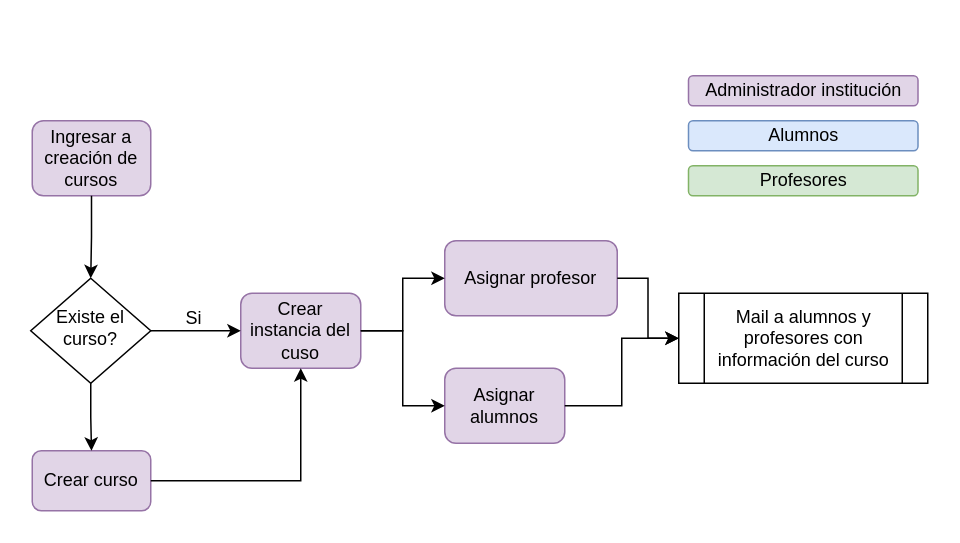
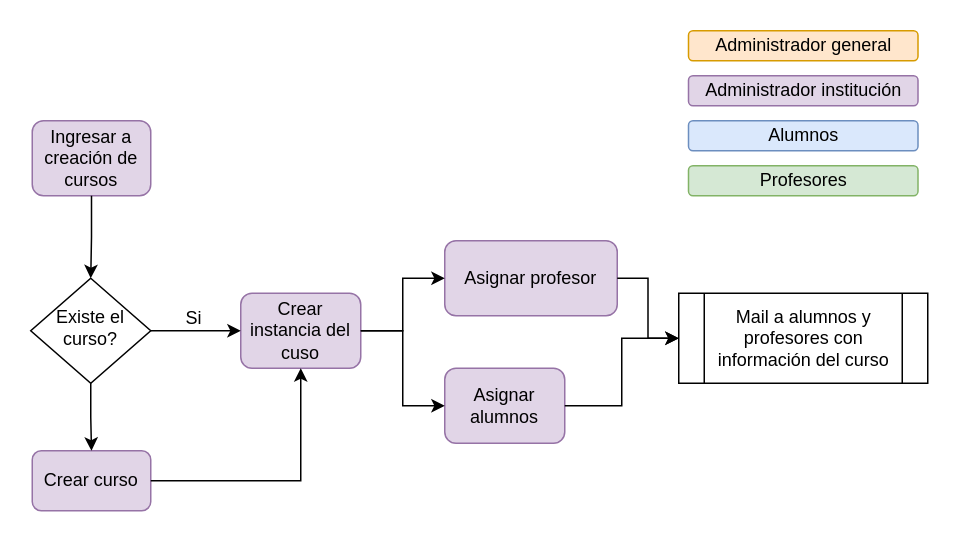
  <mxCell id="0" />
  <mxCell id="1" parent="0" />
  <mxCell id="2" value="Ingresar a creación de cursos" style="rounded=1;whiteSpace=wrap;html=1;fontSize=12;glass=0;strokeWidth=1;shadow=0;fillColor=#e1d5e7;strokeColor=#9673a6;" vertex="1" parent="1"><mxGeometry x="21" y="80" width="79" height="50" as="geometry" /></mxCell>
  <mxCell id="3" value="Existe el curso?" style="rhombus;whiteSpace=wrap;html=1;shadow=0;fontFamily=Helvetica;fontSize=12;align=center;strokeWidth=1;spacing=6;spacingTop=-4;" vertex="1" parent="1"><mxGeometry x="20" y="185" width="80" height="70" as="geometry" /></mxCell>
  <mxCell id="4" value="Crear curso" style="rounded=1;whiteSpace=wrap;html=1;fontSize=12;glass=0;strokeWidth=1;shadow=0;fillColor=#e1d5e7;strokeColor=#9673a6;" vertex="1" parent="1"><mxGeometry x="21" y="300" width="79" height="40" as="geometry" /></mxCell>
  <mxCell id="5" value="Crear instancia del cuso" style="rounded=1;whiteSpace=wrap;html=1;fontSize=12;glass=0;strokeWidth=1;shadow=0;fillColor=#e1d5e7;strokeColor=#9673a6;" vertex="1" parent="1"><mxGeometry x="160" y="195" width="80" height="50" as="geometry" /></mxCell>
  <mxCell id="6" value="" style="endArrow=classic;html=1;rounded=0;exitX=0.5;exitY=1;exitDx=0;exitDy=0;entryX=0.5;entryY=0;entryDx=0;entryDy=0;edgeStyle=orthogonalEdgeStyle;" edge="1" parent="1" source="2" target="3"><mxGeometry width="50" height="50" relative="1" as="geometry"><mxPoint x="340" y="260" as="sourcePoint" /><mxPoint x="390" y="210" as="targetPoint" /></mxGeometry></mxCell>
  <mxCell id="7" value="" style="endArrow=classic;html=1;rounded=0;edgeStyle=orthogonalEdgeStyle;entryX=0.5;entryY=1;entryDx=0;entryDy=0;exitX=1;exitY=0.5;exitDx=0;exitDy=0;" edge="1" parent="1" source="4" target="5"><mxGeometry width="50" height="50" relative="1" as="geometry"><mxPoint x="200" y="345" as="sourcePoint" /><mxPoint x="250" y="295" as="targetPoint" /></mxGeometry></mxCell>
  <mxCell id="8" value="Si" style="text;html=1;strokeColor=none;fillColor=none;align=center;verticalAlign=middle;whiteSpace=wrap;rounded=0;" vertex="1" parent="1"><mxGeometry x="119" y="197" width="20" height="30" as="geometry" /></mxCell>
  <mxCell id="9" value="" style="endArrow=classic;html=1;rounded=0;exitX=1;exitY=0.5;exitDx=0;exitDy=0;edgeStyle=orthogonalEdgeStyle;" edge="1" parent="1" source="3"><mxGeometry width="50" height="50" relative="1" as="geometry"><mxPoint x="250" y="230" as="sourcePoint" /><mxPoint x="160" y="220" as="targetPoint" /></mxGeometry></mxCell>
  <mxCell id="10" value="" style="endArrow=classic;html=1;rounded=0;exitX=0.5;exitY=1;exitDx=0;exitDy=0;entryX=0.5;entryY=0;entryDx=0;entryDy=0;edgeStyle=orthogonalEdgeStyle;" edge="1" parent="1" source="3" target="4"><mxGeometry width="50" height="50" relative="1" as="geometry"><mxPoint x="71" y="140" as="sourcePoint" /><mxPoint x="70" y="190" as="targetPoint" /></mxGeometry></mxCell>
  <mxCell id="11" value="Mail a alumnos y profesores con información del curso" style="shape=process;whiteSpace=wrap;html=1;backgroundOutline=1;" vertex="1" parent="1"><mxGeometry x="452" y="195" width="166" height="60" as="geometry" /></mxCell>
+ <mxCell id="12" value="Administrador general" style="rounded=1;whiteSpace=wrap;html=1;fontSize=12;glass=0;strokeWidth=1;shadow=0;fillColor=#ffe6cc;strokeColor=#d79b00;" vertex="1" parent="1"><mxGeometry x="458.5" y="20" width="153" height="20" as="geometry" /></mxCell>
  <mxCell id="13" value="Administrador institución" style="rounded=1;whiteSpace=wrap;html=1;fontSize=12;glass=0;strokeWidth=1;shadow=0;fillColor=#e1d5e7;strokeColor=#9673a6;" vertex="1" parent="1"><mxGeometry x="458.5" y="50" width="153" height="20" as="geometry" /></mxCell>
  <mxCell id="14" value="Alumnos" style="rounded=1;whiteSpace=wrap;html=1;fontSize=12;glass=0;strokeWidth=1;shadow=0;fillColor=#dae8fc;strokeColor=#6c8ebf;" vertex="1" parent="1"><mxGeometry x="458.5" y="80" width="153" height="20" as="geometry" /></mxCell>
  <mxCell id="15" value="Profesores" style="rounded=1;whiteSpace=wrap;html=1;fontSize=12;glass=0;strokeWidth=1;shadow=0;fillColor=#d5e8d4;strokeColor=#82b366;" vertex="1" parent="1"><mxGeometry x="458.5" y="110" width="153" height="20" as="geometry" /></mxCell>
  <mxCell id="16" value="Asignar profesor" style="rounded=1;whiteSpace=wrap;html=1;fontSize=12;glass=0;strokeWidth=1;shadow=0;fillColor=#e1d5e7;strokeColor=#9673a6;" vertex="1" parent="1"><mxGeometry x="296" y="160" width="115" height="50" as="geometry" /></mxCell>
  <mxCell id="17" value="" style="endArrow=classic;html=1;rounded=0;edgeStyle=orthogonalEdgeStyle;entryX=0;entryY=0.5;entryDx=0;entryDy=0;exitX=1;exitY=0.5;exitDx=0;exitDy=0;" edge="1" parent="1" source="5" target="16"><mxGeometry width="50" height="50" relative="1" as="geometry"><mxPoint x="206" y="127.5" as="sourcePoint" /><mxPoint x="306" y="52.5" as="targetPoint" /></mxGeometry></mxCell>
  <mxCell id="18" value="Asignar alumnos" style="rounded=1;whiteSpace=wrap;html=1;fontSize=12;glass=0;strokeWidth=1;shadow=0;fillColor=#e1d5e7;strokeColor=#9673a6;" vertex="1" parent="1"><mxGeometry x="296" y="245" width="80" height="50" as="geometry" /></mxCell>
  <mxCell id="19" value="" style="endArrow=classic;html=1;rounded=0;edgeStyle=orthogonalEdgeStyle;entryX=0;entryY=0.5;entryDx=0;entryDy=0;exitX=1;exitY=0.5;exitDx=0;exitDy=0;" edge="1" parent="1" source="5" target="18"><mxGeometry width="50" height="50" relative="1" as="geometry"><mxPoint x="250" y="230" as="sourcePoint" /><mxPoint x="306" y="195" as="targetPoint" /></mxGeometry></mxCell>
  <mxCell id="20" value="" style="endArrow=classic;html=1;rounded=0;edgeStyle=orthogonalEdgeStyle;entryX=0;entryY=0.5;entryDx=0;entryDy=0;" edge="1" parent="1" source="18" target="11"><mxGeometry width="50" height="50" relative="1" as="geometry"><mxPoint x="396" y="340" as="sourcePoint" /><mxPoint x="452" y="390" as="targetPoint" /></mxGeometry></mxCell>
  <mxCell id="21" value="" style="endArrow=classic;html=1;rounded=0;edgeStyle=orthogonalEdgeStyle;entryX=0;entryY=0.5;entryDx=0;entryDy=0;exitX=1;exitY=0.5;exitDx=0;exitDy=0;" edge="1" parent="1" source="16" target="11"><mxGeometry width="50" height="50" relative="1" as="geometry"><mxPoint x="436" y="155" as="sourcePoint" /><mxPoint x="540" y="110" as="targetPoint" /></mxGeometry></mxCell>
